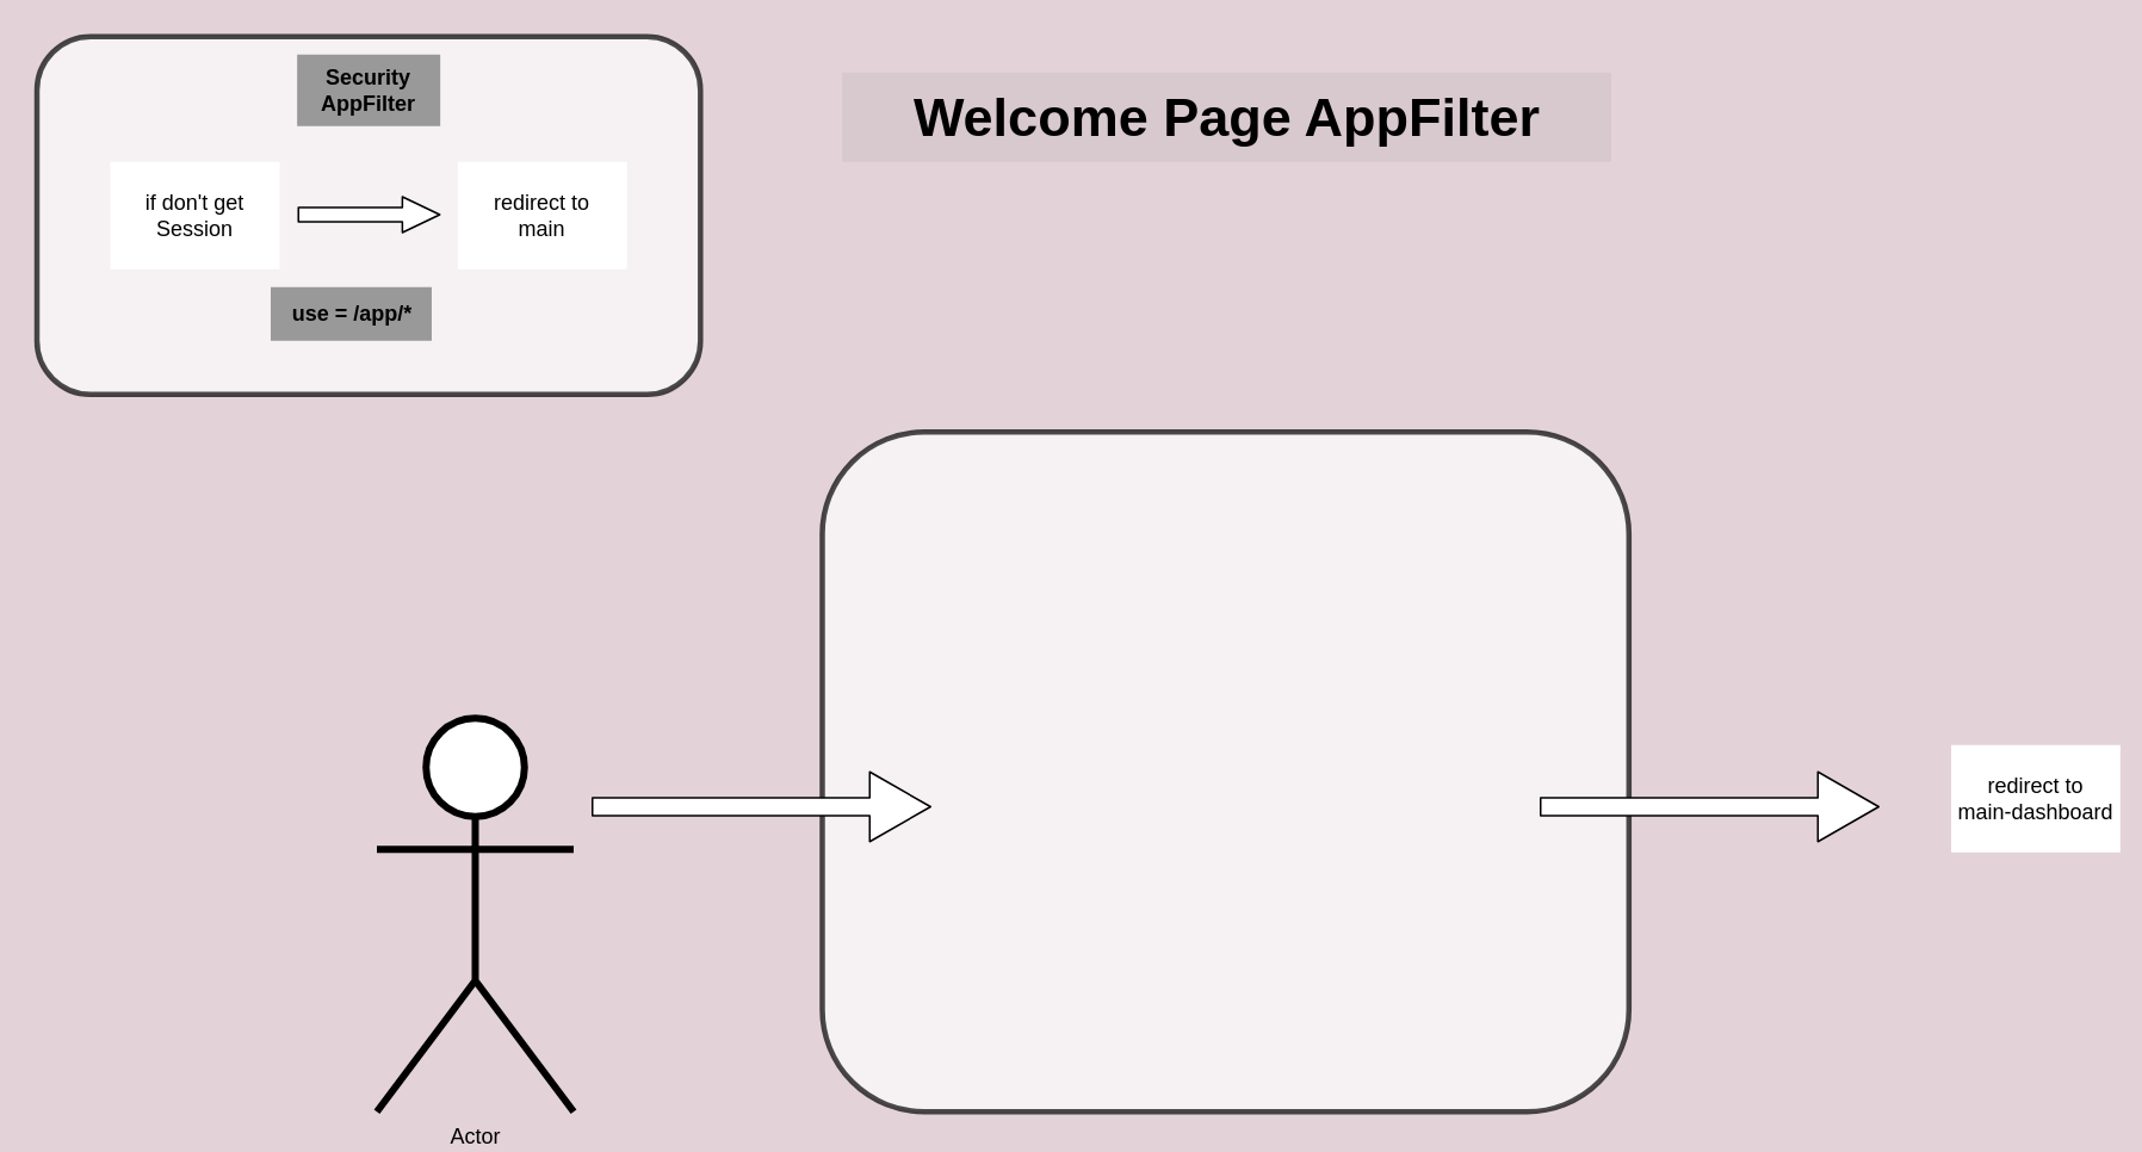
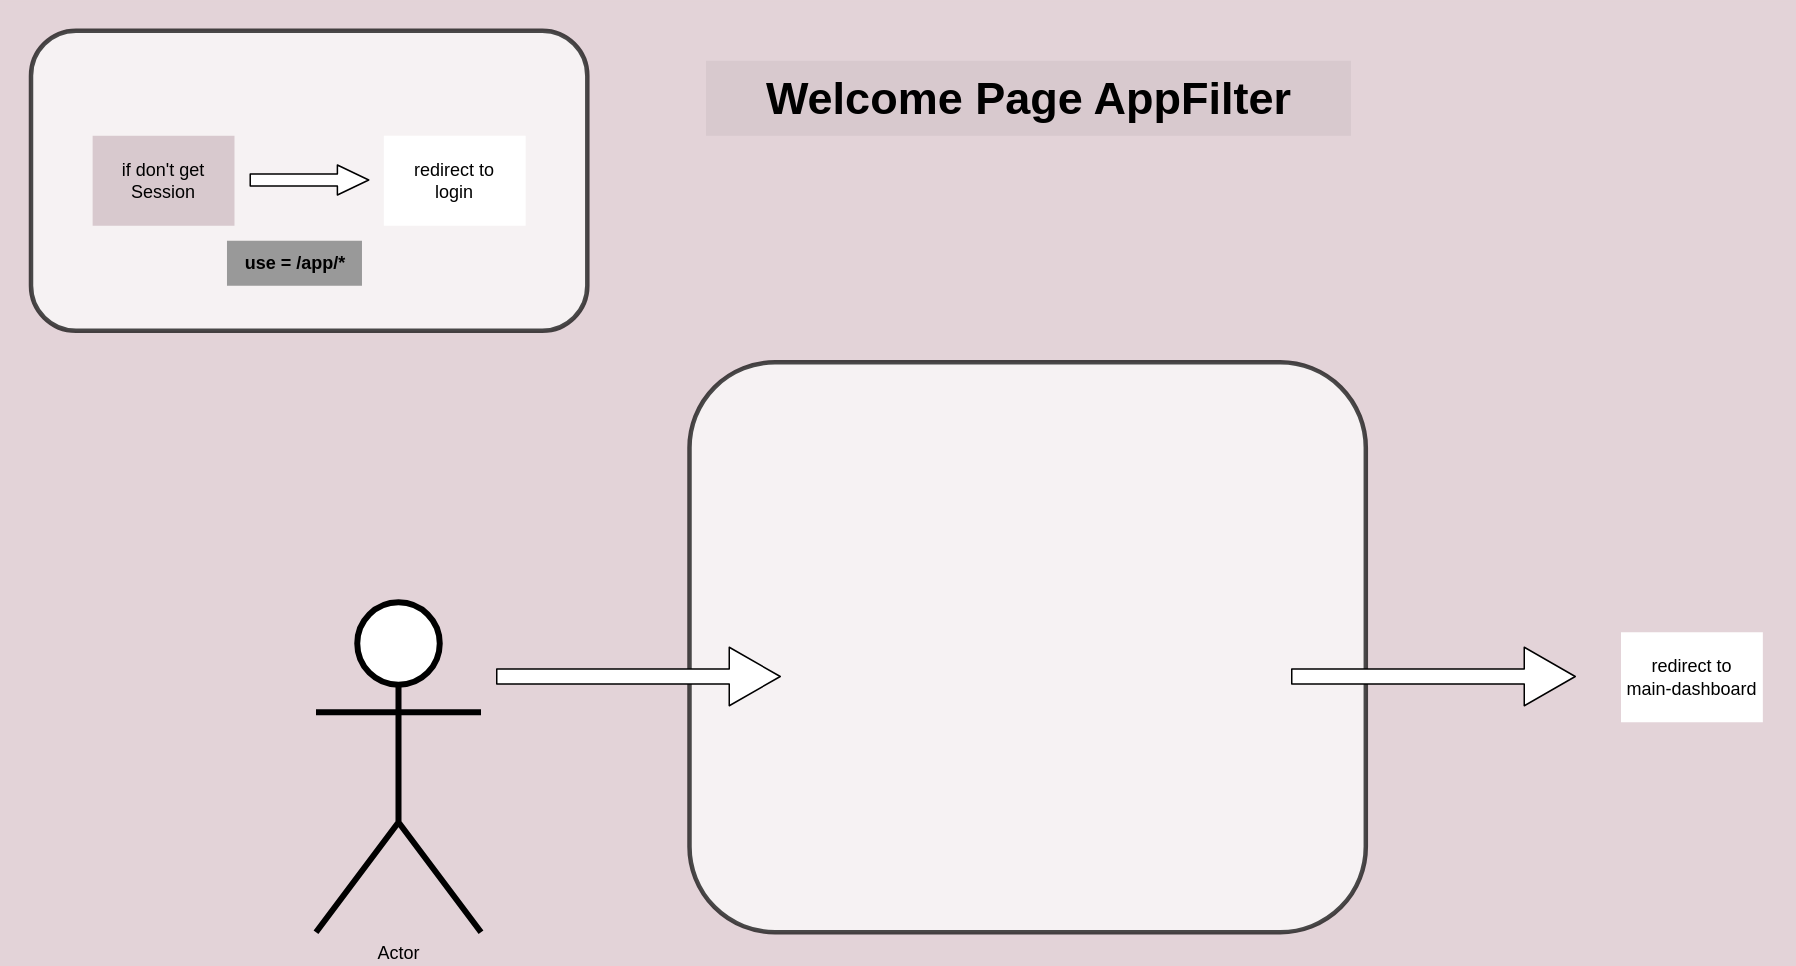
  <mxCell id="0" />
  <mxCell id="1" parent="0" />
  <mxCell id="2" value="" style="rounded=1;whiteSpace=wrap;html=1;shadow=0;strokeWidth=3;fontColor=#000000;opacity=70;" parent="1" vertex="1"><mxGeometry x="459" y="241" width="450.87" height="380" as="geometry" /></mxCell>
  <mxCell id="3" value="&lt;font style=&quot;font-size: 30px;&quot; color=&quot;#000000&quot;&gt;Welcome Page AppFilter&lt;br&gt;&lt;/font&gt;" style="text;html=1;align=center;verticalAlign=middle;resizable=0;points=[];autosize=1;strokeColor=none;fillColor=#d8c9ce;shadow=0;strokeWidth=3;fontStyle=1" parent="1" vertex="1"><mxGeometry x="470" y="40" width="430" height="50" as="geometry" /></mxCell>
  <mxCell id="4" value="Actor" style="shape=umlActor;verticalLabelPosition=bottom;verticalAlign=top;html=1;outlineConnect=0;strokeColor=#000000;strokeWidth=4;fontColor=#000000;" parent="1" vertex="1"><mxGeometry x="210" y="401" width="110" height="220" as="geometry" /></mxCell>
  <mxCell id="5" value="" style="rounded=1;whiteSpace=wrap;html=1;shadow=0;strokeWidth=3;fontColor=#000000;opacity=70;" parent="1" vertex="1"><mxGeometry x="20" y="20" width="370.87" height="200" as="geometry" /></mxCell>
- <mxCell id="6" value="&lt;b&gt;Security&lt;br&gt;AppFilter&lt;br&gt;&lt;/b&gt;" style="text;html=1;align=center;verticalAlign=middle;resizable=0;points=[];autosize=1;strokeColor=none;fillColor=#999999;fontColor=#000000;labelBackgroundColor=none;labelBorderColor=none;" parent="1" vertex="1"><mxGeometry x="165.44" y="30" width="80" height="40" as="geometry" /></mxCell>
- <mxCell id="7" value="if don't get Session" style="rounded=0;whiteSpace=wrap;html=1;strokeColor=none;strokeWidth=4;" parent="1" vertex="1"><mxGeometry x="61.09" y="90" width="94.56" height="60" as="geometry" /></mxCell>
+ <mxCell id="7" value="if don't get Session" style="rounded=0;whiteSpace=wrap;html=1;strokeColor=none;strokeWidth=4;fillColor=#d8c9ce;" parent="1" vertex="1"><mxGeometry x="61.09" y="90" width="94.56" height="60" as="geometry" /></mxCell>
  <mxCell id="8" value="" style="shape=flexArrow;endArrow=classic;html=1;fillColor=default;endWidth=11;endSize=6.63;width=8;" parent="1" edge="1"><mxGeometry width="50" height="50" relative="1" as="geometry"><mxPoint x="165.65" y="119.5" as="sourcePoint" /><mxPoint x="245.65" y="119.5" as="targetPoint" /></mxGeometry></mxCell>
- <mxCell id="9" value="redirect to&lt;br&gt;main" style="rounded=0;whiteSpace=wrap;html=1;strokeColor=none;strokeWidth=4;" parent="1" vertex="1"><mxGeometry x="255.21" y="90" width="94.56" height="60" as="geometry" /></mxCell>
- <mxCell id="10" value="redirect to &lt;br&gt;main-dashboard" style="rounded=0;whiteSpace=wrap;html=1;strokeColor=none;strokeWidth=4;" parent="1" vertex="1"><mxGeometry x="1090" y="416" width="94.56" height="60" as="geometry" /></mxCell>
+ <mxCell id="9" value="redirect to&lt;br&gt;login" style="rounded=0;whiteSpace=wrap;html=1;strokeColor=none;strokeWidth=4;" parent="1" vertex="1"><mxGeometry x="255.21" y="90" width="94.56" height="60" as="geometry" /></mxCell>
+ <mxCell id="10" value="redirect to &lt;br&gt;main-dashboard" style="rounded=0;whiteSpace=wrap;html=1;strokeColor=none;strokeWidth=4;" parent="1" vertex="1"><mxGeometry x="1080" y="421" width="94.56" height="60" as="geometry" /></mxCell>
  <mxCell id="11" value="" style="shape=flexArrow;endArrow=classic;html=1;fillColor=default;endWidth=28;endSize=11;" parent="1" edge="1"><mxGeometry width="50" height="50" relative="1" as="geometry"><mxPoint x="330" y="450.5" as="sourcePoint" /><mxPoint x="520" y="450.5" as="targetPoint" /></mxGeometry></mxCell>
  <mxCell id="12" value="" style="shape=flexArrow;endArrow=classic;html=1;fillColor=default;endWidth=28;endSize=11;" parent="1" edge="1"><mxGeometry width="50" height="50" relative="1" as="geometry"><mxPoint x="860" y="450.5" as="sourcePoint" /><mxPoint x="1050" y="450.5" as="targetPoint" /></mxGeometry></mxCell>
  <mxCell id="13" value="&lt;b&gt;use = /app/*&lt;br&gt;&lt;/b&gt;" style="text;html=1;align=center;verticalAlign=middle;resizable=0;points=[];autosize=1;strokeColor=none;fillColor=#999999;fontColor=#000000;labelBackgroundColor=none;labelBorderColor=none;" parent="1" vertex="1"><mxGeometry x="150.65" y="160" width="90" height="30" as="geometry" /></mxCell>
